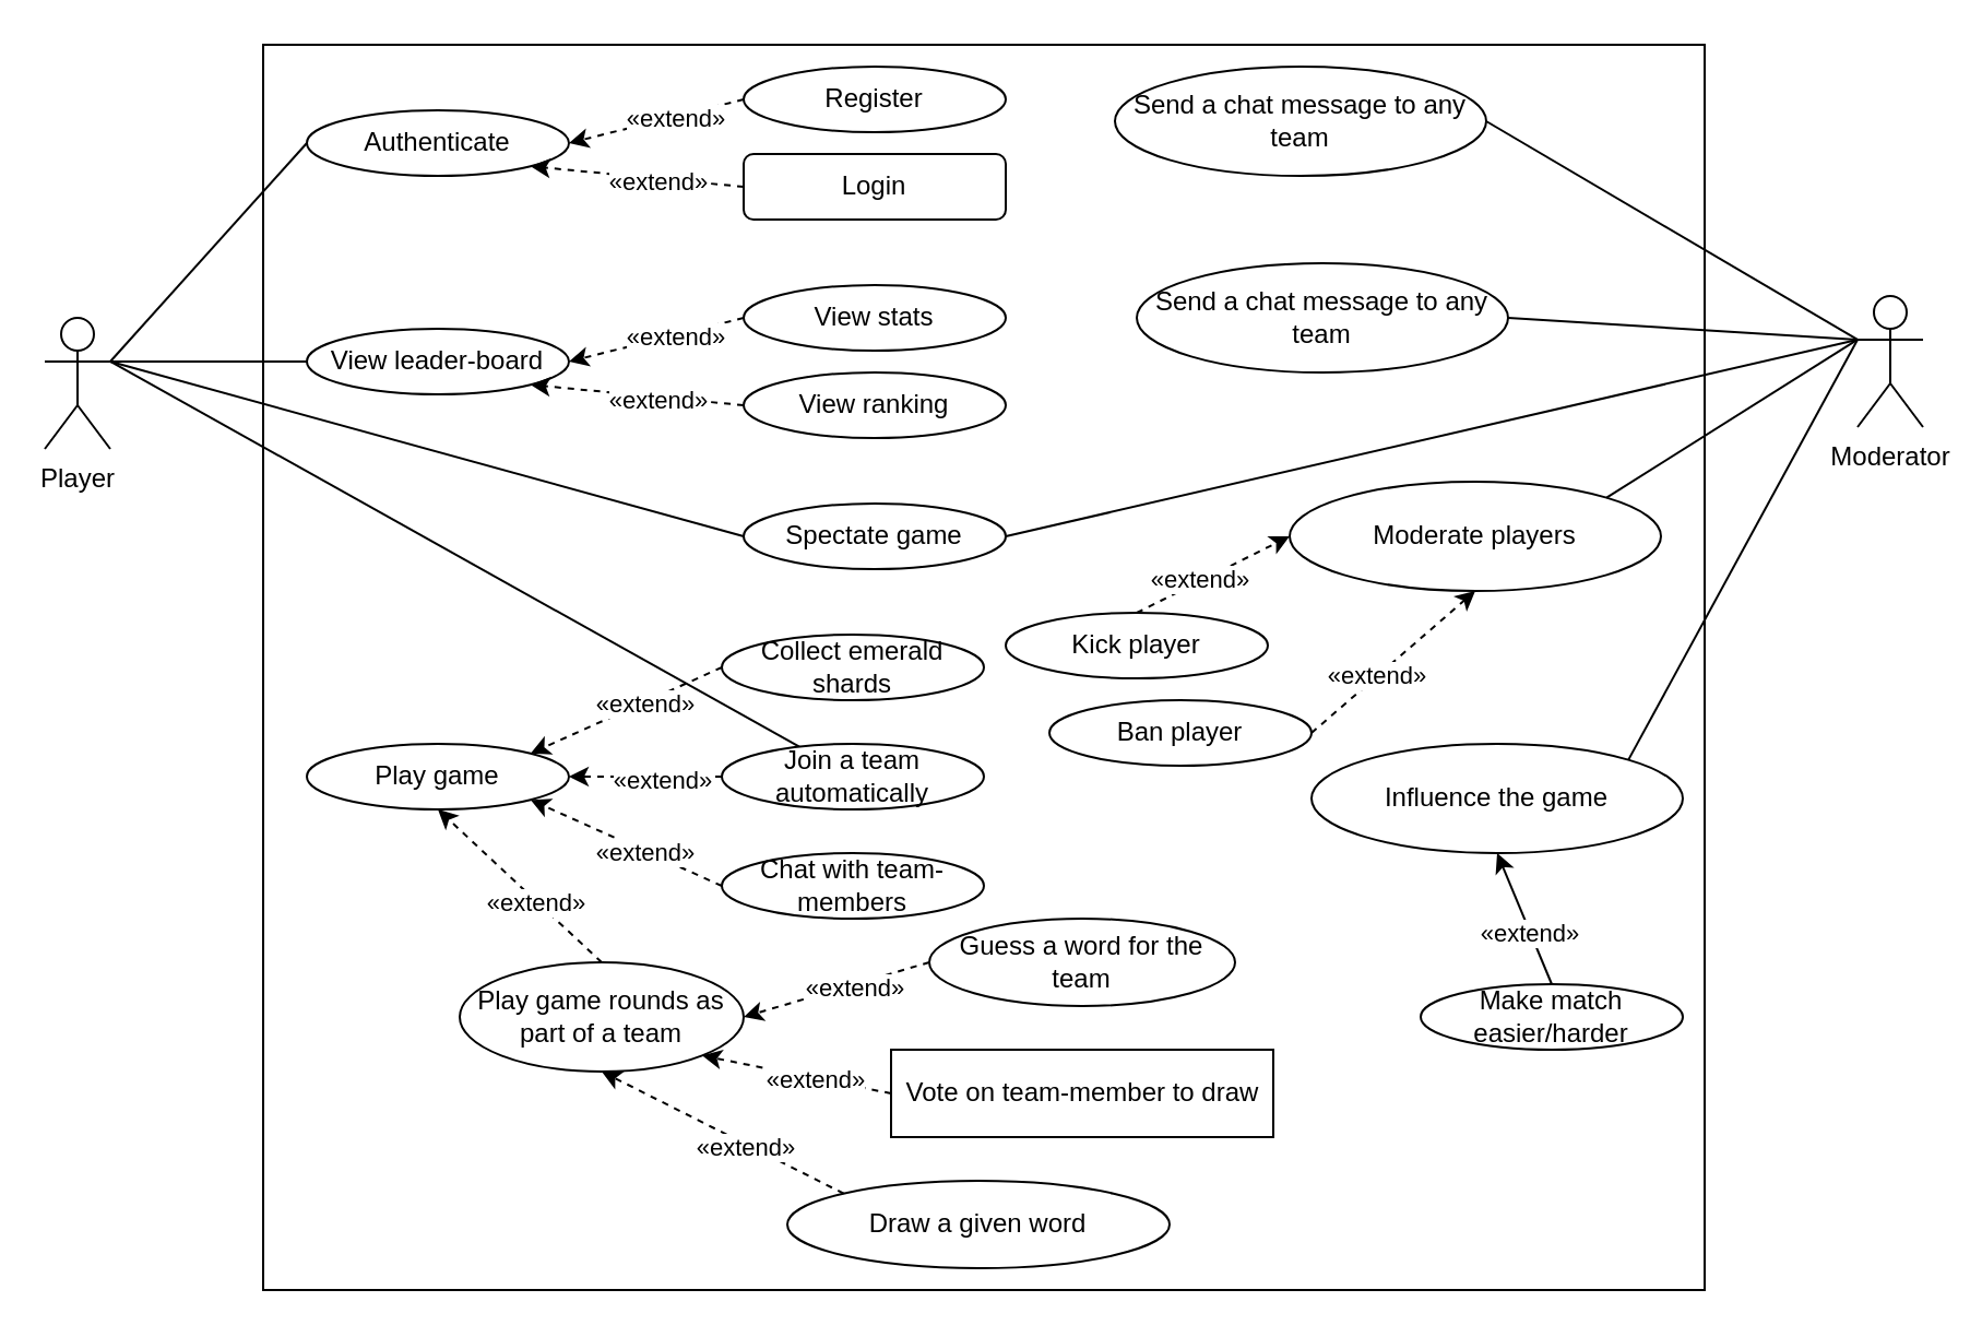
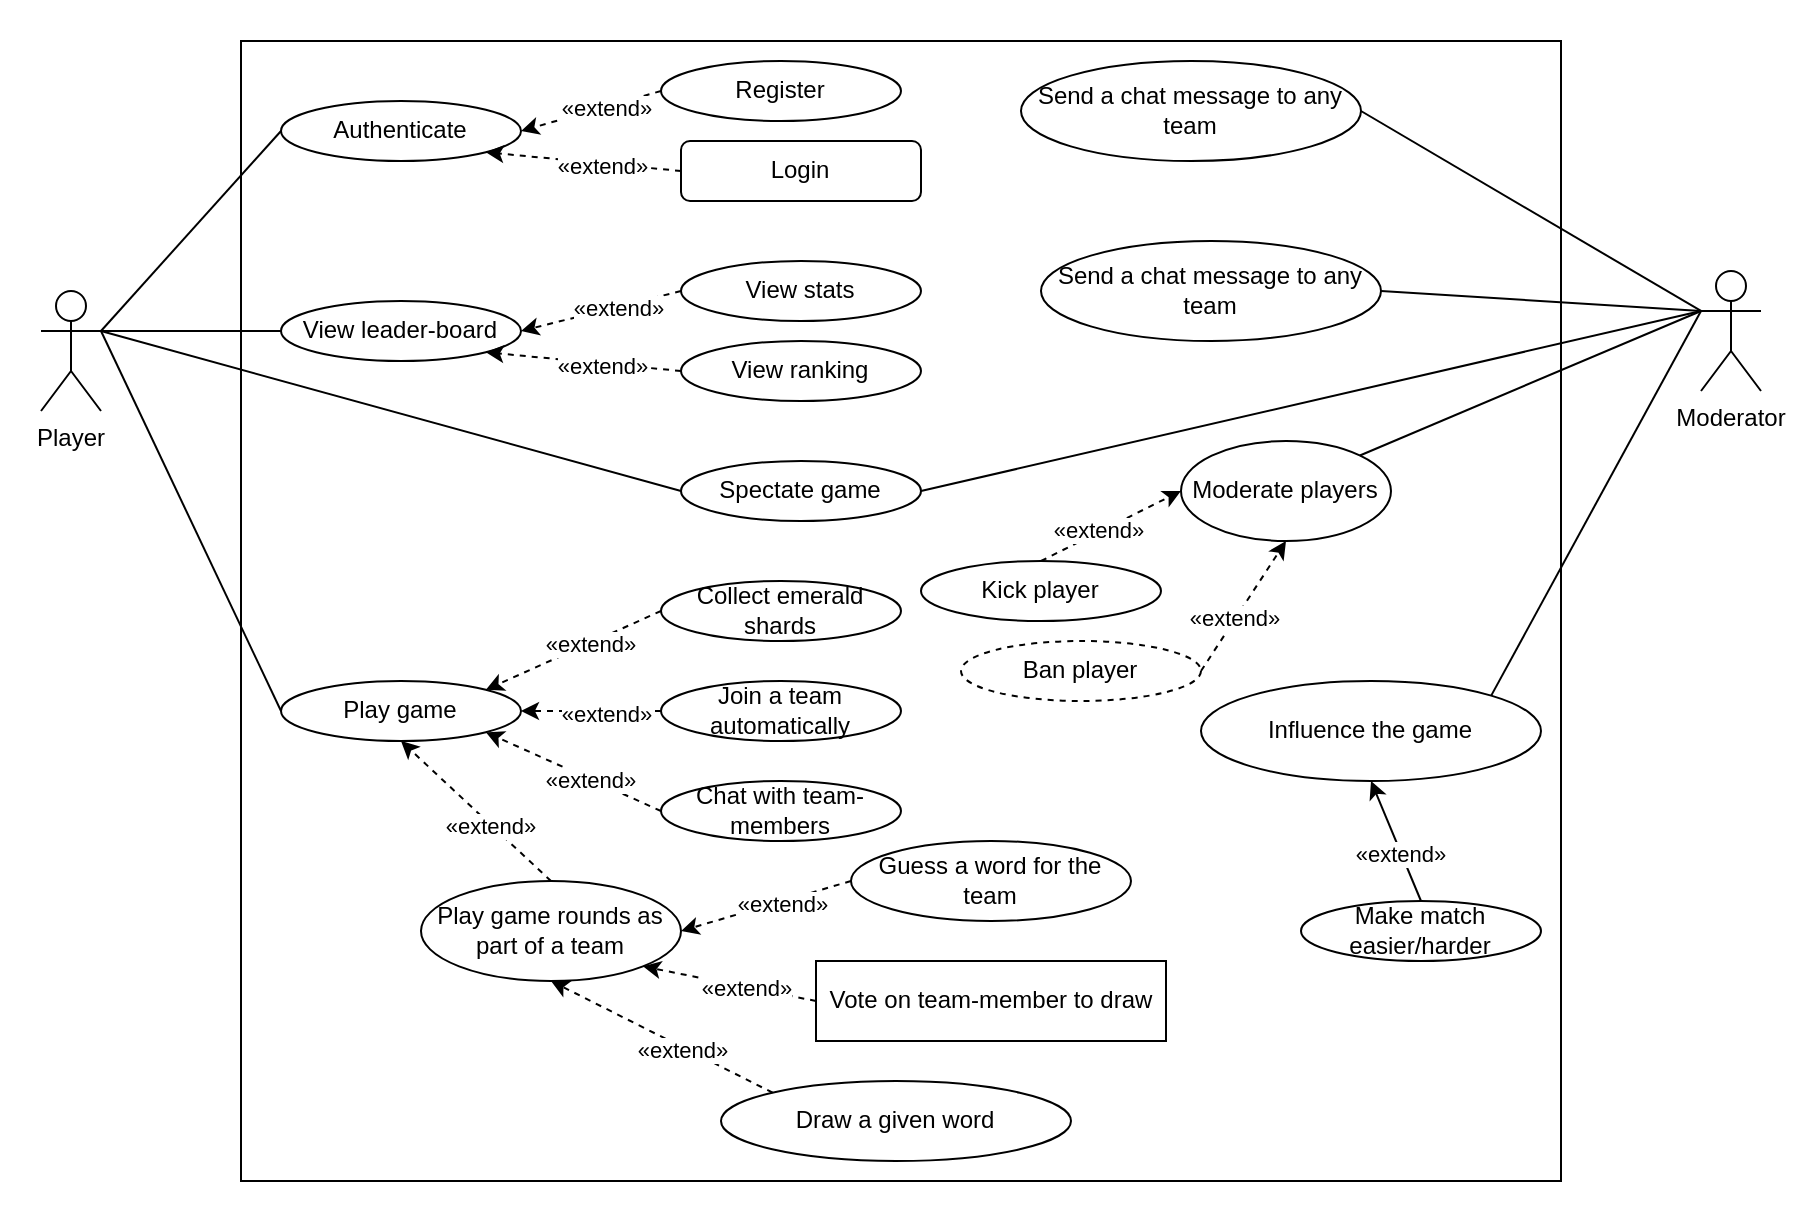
  <mxCell id="0" />
  <mxCell id="1" parent="0" />
  <mxCell id="2" value="Player" style="shape=umlActor;verticalLabelPosition=bottom;verticalAlign=top;html=1;outlineConnect=0;" vertex="1" parent="1"><mxGeometry x="20" y="145" width="30" height="60" as="geometry" /></mxCell>
  <mxCell id="3" value="" style="rounded=0;whiteSpace=wrap;html=1;" vertex="1" parent="1"><mxGeometry x="120" y="20" width="660" height="570" as="geometry" /></mxCell>
  <mxCell id="4" value="Authenticate" style="ellipse;whiteSpace=wrap;html=1;" vertex="1" parent="1"><mxGeometry x="140" y="50" width="120" height="30" as="geometry" /></mxCell>
- <mxCell id="5" value="Register" style="ellipse;whiteSpace=wrap;html=1;" vertex="1" parent="1"><mxGeometry x="340" y="30" width="120" height="30" as="geometry" /></mxCell>
+ <mxCell id="5" value="Register" style="ellipse;whiteSpace=wrap;html=1;" vertex="1" parent="1"><mxGeometry x="330" y="30" width="120" height="30" as="geometry" /></mxCell>
  <mxCell id="6" value="Login" style="whiteSpace=wrap;html=1;rounded=1;" vertex="1" parent="1"><mxGeometry x="340" y="70" width="120" height="30" as="geometry" /></mxCell>
  <mxCell id="7" value="" style="endArrow=classic;html=1;rounded=0;entryX=1;entryY=0.5;entryDx=0;entryDy=0;exitX=0;exitY=0.5;exitDx=0;exitDy=0;dashed=1;" edge="1" parent="1" source="5" target="4"><mxGeometry width="50" height="50" relative="1" as="geometry"><mxPoint x="400" y="270" as="sourcePoint" /><mxPoint x="450" y="220" as="targetPoint" /></mxGeometry></mxCell>
  <mxCell id="8" value="«extend»" style="edgeLabel;html=1;align=center;verticalAlign=middle;resizable=0;points=[];" vertex="1" connectable="0" parent="7"><mxGeometry x="-0.193" y="1" relative="1" as="geometry"><mxPoint as="offset" /></mxGeometry></mxCell>
  <mxCell id="9" value="" style="endArrow=classic;html=1;rounded=0;entryX=1;entryY=1;entryDx=0;entryDy=0;exitX=0;exitY=0.5;exitDx=0;exitDy=0;dashed=1;" edge="1" parent="1" source="6" target="4"><mxGeometry width="50" height="50" relative="1" as="geometry"><mxPoint x="370" y="60" as="sourcePoint" /><mxPoint x="270" y="75" as="targetPoint" /></mxGeometry></mxCell>
  <mxCell id="10" value="«extend»" style="edgeLabel;html=1;align=center;verticalAlign=middle;resizable=0;points=[];" vertex="1" connectable="0" parent="9"><mxGeometry x="-0.193" y="1" relative="1" as="geometry"><mxPoint as="offset" /></mxGeometry></mxCell>
  <mxCell id="11" value="" style="endArrow=none;html=1;rounded=0;exitX=1;exitY=0.333;exitDx=0;exitDy=0;exitPerimeter=0;entryX=0;entryY=0.5;entryDx=0;entryDy=0;" edge="1" parent="1" source="2" target="4"><mxGeometry width="50" height="50" relative="1" as="geometry"><mxPoint x="400" y="270" as="sourcePoint" /><mxPoint x="450" y="220" as="targetPoint" /></mxGeometry></mxCell>
  <mxCell id="12" value="View leader-board " style="ellipse;whiteSpace=wrap;html=1;" vertex="1" parent="1"><mxGeometry x="140" y="150" width="120" height="30" as="geometry" /></mxCell>
  <mxCell id="13" value="" style="endArrow=none;html=1;rounded=0;entryX=0;entryY=0.5;entryDx=0;entryDy=0;exitX=1;exitY=0.333;exitDx=0;exitDy=0;exitPerimeter=0;" edge="1" parent="1" source="2" target="12"><mxGeometry width="50" height="50" relative="1" as="geometry"><mxPoint x="70" y="120" as="sourcePoint" /><mxPoint x="150" y="75" as="targetPoint" /></mxGeometry></mxCell>
  <mxCell id="14" value="View stats" style="ellipse;whiteSpace=wrap;html=1;" vertex="1" parent="1"><mxGeometry x="340" y="130" width="120" height="30" as="geometry" /></mxCell>
  <mxCell id="15" value="" style="endArrow=classic;html=1;rounded=0;entryX=1;entryY=0.5;entryDx=0;entryDy=0;exitX=0;exitY=0.5;exitDx=0;exitDy=0;dashed=1;" edge="1" parent="1" source="14" target="12"><mxGeometry width="50" height="50" relative="1" as="geometry"><mxPoint x="350" y="105" as="sourcePoint" /><mxPoint x="252.426" y="85.607" as="targetPoint" /></mxGeometry></mxCell>
  <mxCell id="16" value="«extend»" style="edgeLabel;html=1;align=center;verticalAlign=middle;resizable=0;points=[];" vertex="1" connectable="0" parent="15"><mxGeometry x="-0.193" y="1" relative="1" as="geometry"><mxPoint as="offset" /></mxGeometry></mxCell>
  <mxCell id="17" value="View ranking" style="ellipse;whiteSpace=wrap;html=1;" vertex="1" parent="1"><mxGeometry x="340" y="170" width="120" height="30" as="geometry" /></mxCell>
  <mxCell id="18" value="" style="endArrow=classic;html=1;rounded=0;entryX=1;entryY=1;entryDx=0;entryDy=0;exitX=0;exitY=0.5;exitDx=0;exitDy=0;dashed=1;" edge="1" parent="1" source="17" target="12"><mxGeometry width="50" height="50" relative="1" as="geometry"><mxPoint x="350" y="105" as="sourcePoint" /><mxPoint x="252.426" y="85.607" as="targetPoint" /></mxGeometry></mxCell>
  <mxCell id="19" value="«extend»" style="edgeLabel;html=1;align=center;verticalAlign=middle;resizable=0;points=[];" vertex="1" connectable="0" parent="18"><mxGeometry x="-0.193" y="1" relative="1" as="geometry"><mxPoint as="offset" /></mxGeometry></mxCell>
  <mxCell id="20" value="Play game" style="ellipse;whiteSpace=wrap;html=1;" vertex="1" parent="1"><mxGeometry x="140" y="340" width="120" height="30" as="geometry" /></mxCell>
- <mxCell id="21" value="" style="endArrow=none;html=1;rounded=0;exitX=1;exitY=0.333;exitDx=0;exitDy=0;exitPerimeter=0;" edge="1" parent="1" source="2" target="24"><mxGeometry width="50" height="50" relative="1" as="geometry"><mxPoint x="60" y="160" as="sourcePoint" /><mxPoint x="450" y="220" as="targetPoint" /></mxGeometry></mxCell>
+ <mxCell id="21" value="" style="endArrow=none;html=1;rounded=0;exitX=1;exitY=0.333;exitDx=0;exitDy=0;exitPerimeter=0;entryX=0;entryY=0.5;entryDx=0;entryDy=0;" edge="1" parent="1" source="2" target="20"><mxGeometry width="50" height="50" relative="1" as="geometry"><mxPoint x="60" y="160" as="sourcePoint" /><mxPoint x="450" y="220" as="targetPoint" /></mxGeometry></mxCell>
  <mxCell id="22" value="Spectate game" style="ellipse;whiteSpace=wrap;html=1;" vertex="1" parent="1"><mxGeometry x="340" y="230" width="120" height="30" as="geometry" /></mxCell>
  <mxCell id="23" value="" style="endArrow=none;html=1;rounded=0;exitX=1;exitY=0.333;exitDx=0;exitDy=0;exitPerimeter=0;entryX=0;entryY=0.5;entryDx=0;entryDy=0;" edge="1" parent="1" source="2" target="22"><mxGeometry width="50" height="50" relative="1" as="geometry"><mxPoint x="70" y="140" as="sourcePoint" /><mxPoint x="150" y="245" as="targetPoint" /></mxGeometry></mxCell>
  <mxCell id="24" value="Join a team automatically" style="ellipse;whiteSpace=wrap;html=1;" vertex="1" parent="1"><mxGeometry x="330" y="340" width="120" height="30" as="geometry" /></mxCell>
  <mxCell id="25" value="" style="endArrow=classic;html=1;rounded=0;entryX=1;entryY=0.5;entryDx=0;entryDy=0;exitX=0;exitY=0.5;exitDx=0;exitDy=0;dashed=1;" edge="1" parent="1" source="24" target="20"><mxGeometry width="50" height="50" relative="1" as="geometry"><mxPoint x="350" y="245" as="sourcePoint" /><mxPoint x="252.426" y="235.607" as="targetPoint" /></mxGeometry></mxCell>
  <mxCell id="26" value="«extend»" style="edgeLabel;html=1;align=center;verticalAlign=middle;resizable=0;points=[];" vertex="1" connectable="0" parent="25"><mxGeometry x="-0.193" y="1" relative="1" as="geometry"><mxPoint as="offset" /></mxGeometry></mxCell>
  <mxCell id="27" value="Chat with team-members" style="ellipse;whiteSpace=wrap;html=1;" vertex="1" parent="1"><mxGeometry x="330" y="390" width="120" height="30" as="geometry" /></mxCell>
  <mxCell id="28" value="" style="endArrow=classic;html=1;rounded=0;entryX=1;entryY=1;entryDx=0;entryDy=0;exitX=0;exitY=0.5;exitDx=0;exitDy=0;dashed=1;" edge="1" parent="1" source="27" target="20"><mxGeometry width="50" height="50" relative="1" as="geometry"><mxPoint x="340" y="320" as="sourcePoint" /><mxPoint x="270" y="365" as="targetPoint" /></mxGeometry></mxCell>
  <mxCell id="29" value="«extend»" style="edgeLabel;html=1;align=center;verticalAlign=middle;resizable=0;points=[];" vertex="1" connectable="0" parent="28"><mxGeometry x="-0.193" y="1" relative="1" as="geometry"><mxPoint as="offset" /></mxGeometry></mxCell>
  <mxCell id="30" value="Collect emerald shards" style="ellipse;whiteSpace=wrap;html=1;" vertex="1" parent="1"><mxGeometry x="330" y="290" width="120" height="30" as="geometry" /></mxCell>
  <mxCell id="31" value="" style="endArrow=classic;html=1;rounded=0;entryX=1;entryY=0;entryDx=0;entryDy=0;exitX=0;exitY=0.5;exitDx=0;exitDy=0;dashed=1;" edge="1" parent="1" source="30" target="20"><mxGeometry width="50" height="50" relative="1" as="geometry"><mxPoint x="340" y="320" as="sourcePoint" /><mxPoint x="270" y="365" as="targetPoint" /></mxGeometry></mxCell>
  <mxCell id="32" value="«extend»" style="edgeLabel;html=1;align=center;verticalAlign=middle;resizable=0;points=[];" vertex="1" connectable="0" parent="31"><mxGeometry x="-0.193" y="1" relative="1" as="geometry"><mxPoint as="offset" /></mxGeometry></mxCell>
  <mxCell id="33" value="Play game rounds as part of a team" style="ellipse;whiteSpace=wrap;html=1;" vertex="1" parent="1"><mxGeometry x="210" y="440" width="130" height="50" as="geometry" /></mxCell>
  <mxCell id="34" value="" style="endArrow=classic;html=1;rounded=0;entryX=0.5;entryY=1;entryDx=0;entryDy=0;exitX=0.5;exitY=0;exitDx=0;exitDy=0;dashed=1;" edge="1" parent="1" source="33" target="20"><mxGeometry width="50" height="50" relative="1" as="geometry"><mxPoint x="340" y="415" as="sourcePoint" /><mxPoint x="252.426" y="375.607" as="targetPoint" /></mxGeometry></mxCell>
  <mxCell id="35" value="«extend»" style="edgeLabel;html=1;align=center;verticalAlign=middle;resizable=0;points=[];" vertex="1" connectable="0" parent="34"><mxGeometry x="-0.193" y="1" relative="1" as="geometry"><mxPoint as="offset" /></mxGeometry></mxCell>
  <mxCell id="36" value="Guess a word for the team" style="ellipse;whiteSpace=wrap;html=1;" vertex="1" parent="1"><mxGeometry x="425" y="420" width="140" height="40" as="geometry" /></mxCell>
  <mxCell id="37" value="" style="endArrow=classic;html=1;rounded=0;entryX=1;entryY=0.5;entryDx=0;entryDy=0;exitX=0;exitY=0.5;exitDx=0;exitDy=0;dashed=1;" edge="1" parent="1" source="36" target="33"><mxGeometry width="50" height="50" relative="1" as="geometry"><mxPoint x="340" y="415" as="sourcePoint" /><mxPoint x="252.426" y="375.607" as="targetPoint" /></mxGeometry></mxCell>
  <mxCell id="38" value="«extend»" style="edgeLabel;html=1;align=center;verticalAlign=middle;resizable=0;points=[];" vertex="1" connectable="0" parent="37"><mxGeometry x="-0.193" y="1" relative="1" as="geometry"><mxPoint as="offset" /></mxGeometry></mxCell>
  <mxCell id="39" value="Vote on team-member to draw" style="whiteSpace=wrap;html=1;rounded=0;" vertex="1" parent="1"><mxGeometry x="407.5" y="480" width="175" height="40" as="geometry" /></mxCell>
  <mxCell id="40" value="" style="endArrow=classic;html=1;rounded=0;entryX=1;entryY=1;entryDx=0;entryDy=0;exitX=0;exitY=0.5;exitDx=0;exitDy=0;dashed=1;" edge="1" parent="1" source="39" target="33"><mxGeometry width="50" height="50" relative="1" as="geometry"><mxPoint x="435" y="450" as="sourcePoint" /><mxPoint x="350" y="475" as="targetPoint" /></mxGeometry></mxCell>
  <mxCell id="41" value="«extend»" style="edgeLabel;html=1;align=center;verticalAlign=middle;resizable=0;points=[];" vertex="1" connectable="0" parent="40"><mxGeometry x="-0.193" y="1" relative="1" as="geometry"><mxPoint as="offset" /></mxGeometry></mxCell>
  <mxCell id="42" value="Draw a given word" style="ellipse;whiteSpace=wrap;html=1;" vertex="1" parent="1"><mxGeometry x="360" y="540" width="175" height="40" as="geometry" /></mxCell>
  <mxCell id="43" value="" style="endArrow=classic;html=1;rounded=0;entryX=0.5;entryY=1;entryDx=0;entryDy=0;exitX=0;exitY=0;exitDx=0;exitDy=0;dashed=1;" edge="1" parent="1" source="42" target="33"><mxGeometry width="50" height="50" relative="1" as="geometry"><mxPoint x="417.5" y="510" as="sourcePoint" /><mxPoint x="330.962" y="492.678" as="targetPoint" /></mxGeometry></mxCell>
  <mxCell id="44" value="«extend»" style="edgeLabel;html=1;align=center;verticalAlign=middle;resizable=0;points=[];" vertex="1" connectable="0" parent="43"><mxGeometry x="-0.193" y="1" relative="1" as="geometry"><mxPoint as="offset" /></mxGeometry></mxCell>
  <mxCell id="45" value="Moderator" style="shape=umlActor;verticalLabelPosition=bottom;verticalAlign=top;html=1;outlineConnect=0;" vertex="1" parent="1"><mxGeometry x="850" y="135" width="30" height="60" as="geometry" /></mxCell>
  <mxCell id="46" value="Send a chat message to any team" style="ellipse;whiteSpace=wrap;html=1;" vertex="1" parent="1"><mxGeometry x="510" y="30" width="170" height="50" as="geometry" /></mxCell>
  <mxCell id="47" value="" style="endArrow=none;html=1;rounded=0;exitX=1;exitY=0.5;exitDx=0;exitDy=0;entryX=0;entryY=0.333;entryDx=0;entryDy=0;entryPerimeter=0;" edge="1" parent="1" source="46" target="45"><mxGeometry width="50" height="50" relative="1" as="geometry"><mxPoint x="60" y="175" as="sourcePoint" /><mxPoint x="150" y="315" as="targetPoint" /></mxGeometry></mxCell>
  <mxCell id="48" value="Send a chat message to any team" style="ellipse;whiteSpace=wrap;html=1;" vertex="1" parent="1"><mxGeometry x="520" y="120" width="170" height="50" as="geometry" /></mxCell>
  <mxCell id="49" value="" style="endArrow=none;html=1;rounded=0;exitX=1;exitY=0.5;exitDx=0;exitDy=0;entryX=0;entryY=0.333;entryDx=0;entryDy=0;entryPerimeter=0;" edge="1" parent="1" source="48" target="45"><mxGeometry width="50" height="50" relative="1" as="geometry"><mxPoint x="690" y="65" as="sourcePoint" /><mxPoint x="820" y="140" as="targetPoint" /></mxGeometry></mxCell>
  <mxCell id="50" value="" style="endArrow=none;html=1;rounded=0;exitX=1;exitY=0.5;exitDx=0;exitDy=0;entryX=0;entryY=0.333;entryDx=0;entryDy=0;entryPerimeter=0;" edge="1" parent="1" source="22" target="45"><mxGeometry width="50" height="50" relative="1" as="geometry"><mxPoint x="700" y="155" as="sourcePoint" /><mxPoint x="810" y="130" as="targetPoint" /></mxGeometry></mxCell>
- <mxCell id="51" value="Moderate players" style="ellipse;whiteSpace=wrap;html=1;" vertex="1" parent="1"><mxGeometry x="590" y="220" width="170" height="50" as="geometry" /></mxCell>
+ <mxCell id="51" value="Moderate players" style="ellipse;whiteSpace=wrap;html=1;" vertex="1" parent="1"><mxGeometry x="590" y="220" width="105" height="50" as="geometry" /></mxCell>
  <mxCell id="52" value="" style="endArrow=none;html=1;rounded=0;exitX=1;exitY=0;exitDx=0;exitDy=0;entryX=0;entryY=0.333;entryDx=0;entryDy=0;entryPerimeter=0;" edge="1" parent="1" source="51" target="45"><mxGeometry width="50" height="50" relative="1" as="geometry"><mxPoint x="700" y="155" as="sourcePoint" /><mxPoint x="820" y="140" as="targetPoint" /></mxGeometry></mxCell>
  <mxCell id="53" value="Kick player" style="ellipse;whiteSpace=wrap;html=1;" vertex="1" parent="1"><mxGeometry x="460" y="280" width="120" height="30" as="geometry" /></mxCell>
  <mxCell id="54" value="" style="endArrow=classic;html=1;rounded=0;entryX=0;entryY=0.5;entryDx=0;entryDy=0;exitX=0.5;exitY=0;exitDx=0;exitDy=0;dashed=1;" edge="1" parent="1" source="53" target="51"><mxGeometry width="50" height="50" relative="1" as="geometry"><mxPoint x="340" y="315" as="sourcePoint" /><mxPoint x="252.426" y="354.393" as="targetPoint" /></mxGeometry></mxCell>
  <mxCell id="55" value="«extend»" style="edgeLabel;html=1;align=center;verticalAlign=middle;resizable=0;points=[];" vertex="1" connectable="0" parent="54"><mxGeometry x="-0.193" y="1" relative="1" as="geometry"><mxPoint as="offset" /></mxGeometry></mxCell>
- <mxCell id="56" value="Ban player" style="ellipse;whiteSpace=wrap;html=1;" vertex="1" parent="1"><mxGeometry x="480" y="320" width="120" height="30" as="geometry" /></mxCell>
+ <mxCell id="56" value="Ban player" style="ellipse;whiteSpace=wrap;html=1;dashed=1;" vertex="1" parent="1"><mxGeometry x="480" y="320" width="120" height="30" as="geometry" /></mxCell>
  <mxCell id="57" value="" style="endArrow=classic;html=1;rounded=0;entryX=0.5;entryY=1;entryDx=0;entryDy=0;exitX=1;exitY=0.5;exitDx=0;exitDy=0;dashed=1;" edge="1" parent="1" source="56" target="51"><mxGeometry width="50" height="50" relative="1" as="geometry"><mxPoint x="530" y="290" as="sourcePoint" /><mxPoint x="600" y="255" as="targetPoint" /></mxGeometry></mxCell>
  <mxCell id="58" value="«extend»" style="edgeLabel;html=1;align=center;verticalAlign=middle;resizable=0;points=[];" vertex="1" connectable="0" parent="57"><mxGeometry x="-0.193" y="1" relative="1" as="geometry"><mxPoint as="offset" /></mxGeometry></mxCell>
  <mxCell id="59" value="Influence the game" style="ellipse;whiteSpace=wrap;html=1;" vertex="1" parent="1"><mxGeometry x="600" y="340" width="170" height="50" as="geometry" /></mxCell>
  <mxCell id="60" value="" style="endArrow=none;html=1;rounded=0;exitX=1;exitY=0;exitDx=0;exitDy=0;entryX=0;entryY=0.333;entryDx=0;entryDy=0;entryPerimeter=0;" edge="1" parent="1" source="59" target="45"><mxGeometry width="50" height="50" relative="1" as="geometry"><mxPoint x="745.104" y="237.322" as="sourcePoint" /><mxPoint x="820" y="140" as="targetPoint" /></mxGeometry></mxCell>
  <mxCell id="61" value="Make match easier/harder" style="ellipse;whiteSpace=wrap;html=1;" vertex="1" parent="1"><mxGeometry x="650" y="450" width="120" height="30" as="geometry" /></mxCell>
  <mxCell id="62" value="" style="endArrow=classic;html=1;rounded=0;entryX=0.5;entryY=1;entryDx=0;entryDy=0;exitX=0.5;exitY=0;exitDx=0;exitDy=0;dashed=0;" edge="1" parent="1" source="61" target="59"><mxGeometry width="50" height="50" relative="1" as="geometry"><mxPoint x="610" y="345" as="sourcePoint" /><mxPoint x="685" y="280" as="targetPoint" /></mxGeometry></mxCell>
  <mxCell id="63" value="«extend»" style="edgeLabel;html=1;align=center;verticalAlign=middle;resizable=0;points=[];" vertex="1" connectable="0" parent="62"><mxGeometry x="-0.193" y="1" relative="1" as="geometry"><mxPoint as="offset" /></mxGeometry></mxCell>
